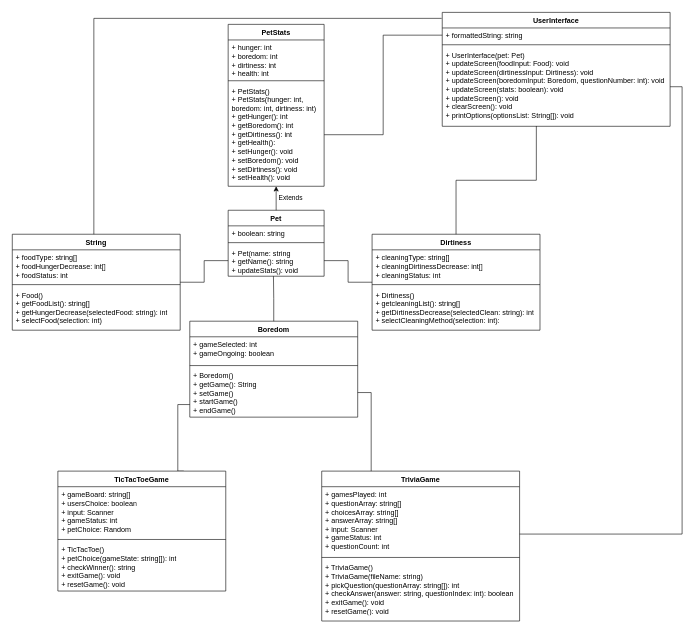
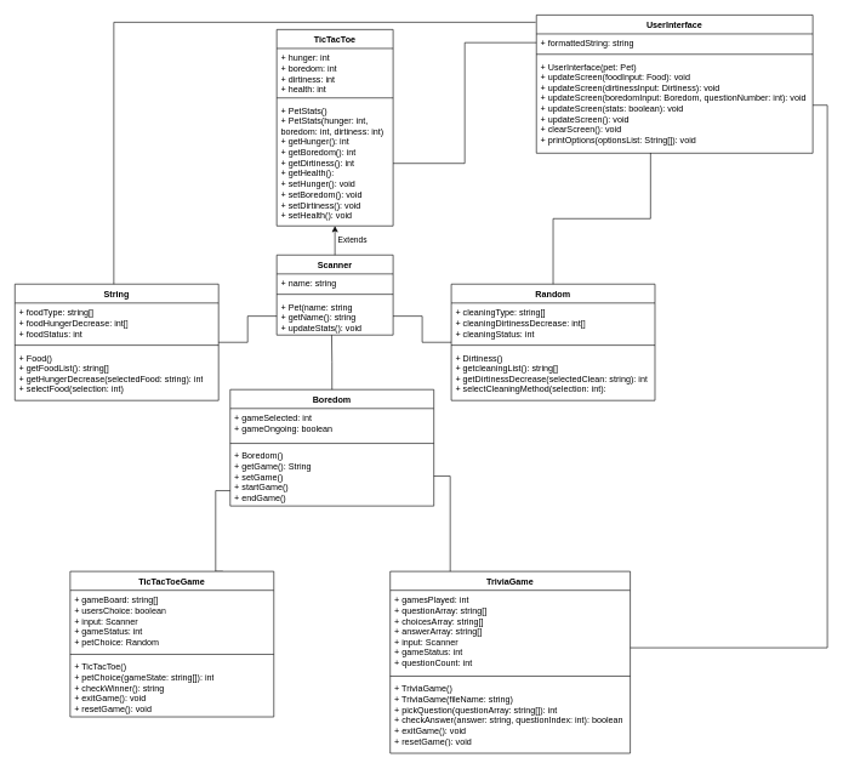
  <mxCell id="0" />
  <mxCell id="1" parent="0" />
- <mxCell id="2" value="Pet" style="swimlane;fontStyle=1;align=center;verticalAlign=top;childLayout=stackLayout;horizontal=1;startSize=26;horizontalStack=0;resizeParent=1;resizeParentMax=0;resizeLast=0;collapsible=1;marginBottom=0;whiteSpace=wrap;html=1;" parent="1" vertex="1"><mxGeometry x="380" y="350" width="160" height="110" as="geometry" /></mxCell>
- <mxCell id="3" value="+ boolean: string" style="text;strokeColor=none;fillColor=none;align=left;verticalAlign=top;spacingLeft=4;spacingRight=4;overflow=hidden;rotatable=0;points=[[0,0.5],[1,0.5]];portConstraint=eastwest;whiteSpace=wrap;html=1;" parent="2" vertex="1"><mxGeometry y="26" width="160" height="24" as="geometry" /></mxCell>
+ <mxCell id="2" value="Scanner" style="swimlane;fontStyle=1;align=center;verticalAlign=top;childLayout=stackLayout;horizontal=1;startSize=26;horizontalStack=0;resizeParent=1;resizeParentMax=0;resizeLast=0;collapsible=1;marginBottom=0;whiteSpace=wrap;html=1;" parent="1" vertex="1"><mxGeometry x="380" y="350" width="160" height="110" as="geometry" /></mxCell>
+ <mxCell id="3" value="+ name: string" style="text;strokeColor=none;fillColor=none;align=left;verticalAlign=top;spacingLeft=4;spacingRight=4;overflow=hidden;rotatable=0;points=[[0,0.5],[1,0.5]];portConstraint=eastwest;whiteSpace=wrap;html=1;" parent="2" vertex="1"><mxGeometry y="26" width="160" height="24" as="geometry" /></mxCell>
  <mxCell id="4" value="" style="line;strokeWidth=1;fillColor=none;align=left;verticalAlign=middle;spacingTop=-1;spacingLeft=3;spacingRight=3;rotatable=0;labelPosition=right;points=[];portConstraint=eastwest;strokeColor=inherit;" parent="2" vertex="1"><mxGeometry y="50" width="160" height="8" as="geometry" /></mxCell>
  <mxCell id="5" value="&lt;div&gt;+ Pet(name: string&lt;/div&gt;+ getName(): string&lt;div&gt;&lt;span style=&quot;background-color: transparent; color: light-dark(rgb(0, 0, 0), rgb(255, 255, 255));&quot;&gt;+ updateStats(): void&lt;/span&gt;&lt;span style=&quot;background-color: transparent; color: light-dark(rgb(0, 0, 0), rgb(255, 255, 255));&quot;&gt;&amp;nbsp;&lt;/span&gt;&lt;br&gt;&lt;/div&gt;" style="text;strokeColor=none;fillColor=none;align=left;verticalAlign=top;spacingLeft=4;spacingRight=4;overflow=hidden;rotatable=0;points=[[0,0.5],[1,0.5]];portConstraint=eastwest;whiteSpace=wrap;html=1;" parent="2" vertex="1"><mxGeometry y="58" width="160" height="52" as="geometry" /></mxCell>
  <mxCell id="6" style="edgeStyle=orthogonalEdgeStyle;rounded=0;orthogonalLoop=1;jettySize=auto;html=1;entryX=0;entryY=0.5;entryDx=0;entryDy=0;endArrow=none;startFill=0;" parent="1" source="7" target="5" edge="1"><mxGeometry relative="1" as="geometry" /></mxCell>
  <mxCell id="7" value="String" style="swimlane;fontStyle=1;align=center;verticalAlign=top;childLayout=stackLayout;horizontal=1;startSize=26;horizontalStack=0;resizeParent=1;resizeParentMax=0;resizeLast=0;collapsible=1;marginBottom=0;whiteSpace=wrap;html=1;" parent="1" vertex="1"><mxGeometry x="20" y="390" width="280" height="160" as="geometry" /></mxCell>
  <mxCell id="8" value="+ foodType: string[]&lt;div&gt;+ foodHungerDecrease: int[]&lt;/div&gt;&lt;div&gt;&lt;span style=&quot;background-color: transparent; color: light-dark(rgb(0, 0, 0), rgb(255, 255, 255));&quot;&gt;+ foodStatus: int&lt;/span&gt;&lt;br&gt;&lt;/div&gt;" style="text;strokeColor=none;fillColor=none;align=left;verticalAlign=top;spacingLeft=4;spacingRight=4;overflow=hidden;rotatable=0;points=[[0,0.5],[1,0.5]];portConstraint=eastwest;whiteSpace=wrap;html=1;" parent="7" vertex="1"><mxGeometry y="26" width="280" height="54" as="geometry" /></mxCell>
  <mxCell id="9" value="" style="line;strokeWidth=1;fillColor=none;align=left;verticalAlign=middle;spacingTop=-1;spacingLeft=3;spacingRight=3;rotatable=0;labelPosition=right;points=[];portConstraint=eastwest;strokeColor=inherit;" parent="7" vertex="1"><mxGeometry y="80" width="280" height="8" as="geometry" /></mxCell>
  <mxCell id="10" value="&lt;div&gt;+ Food()&lt;/div&gt;+ getFoodList(): string[]&lt;div&gt;&lt;span style=&quot;background-color: transparent; color: light-dark(rgb(0, 0, 0), rgb(255, 255, 255));&quot;&gt;+ getHungerDecrease(selectedFood: string): int&lt;/span&gt;&lt;br&gt;&lt;/div&gt;&lt;div&gt;+ selectFood(selection: int)&lt;br&gt;&lt;/div&gt;" style="text;strokeColor=none;fillColor=none;align=left;verticalAlign=top;spacingLeft=4;spacingRight=4;overflow=hidden;rotatable=0;points=[[0,0.5],[1,0.5]];portConstraint=eastwest;whiteSpace=wrap;html=1;" parent="7" vertex="1"><mxGeometry y="88" width="280" height="72" as="geometry" /></mxCell>
- <mxCell id="11" value="PetStats" style="swimlane;fontStyle=1;align=center;verticalAlign=top;childLayout=stackLayout;horizontal=1;startSize=26;horizontalStack=0;resizeParent=1;resizeParentMax=0;resizeLast=0;collapsible=1;marginBottom=0;whiteSpace=wrap;html=1;" parent="1" vertex="1"><mxGeometry x="380" y="40" width="160" height="270" as="geometry" /></mxCell>
+ <mxCell id="11" value="TicTacToe" style="swimlane;fontStyle=1;align=center;verticalAlign=top;childLayout=stackLayout;horizontal=1;startSize=26;horizontalStack=0;resizeParent=1;resizeParentMax=0;resizeLast=0;collapsible=1;marginBottom=0;whiteSpace=wrap;html=1;" parent="1" vertex="1"><mxGeometry x="380" y="40" width="160" height="270" as="geometry" /></mxCell>
  <mxCell id="12" value="&lt;div&gt;+ hunger: int&lt;/div&gt;&lt;div&gt;+ boredom: int&lt;/div&gt;&lt;div&gt;+ dirtiness: int&lt;/div&gt;&lt;div&gt;+ health: int&lt;/div&gt;" style="text;strokeColor=none;fillColor=none;align=left;verticalAlign=top;spacingLeft=4;spacingRight=4;overflow=hidden;rotatable=0;points=[[0,0.5],[1,0.5]];portConstraint=eastwest;whiteSpace=wrap;html=1;" parent="11" vertex="1"><mxGeometry y="26" width="160" height="64" as="geometry" /></mxCell>
  <mxCell id="13" value="" style="line;strokeWidth=1;fillColor=none;align=left;verticalAlign=middle;spacingTop=-1;spacingLeft=3;spacingRight=3;rotatable=0;labelPosition=right;points=[];portConstraint=eastwest;strokeColor=inherit;" parent="11" vertex="1"><mxGeometry y="90" width="160" height="8" as="geometry" /></mxCell>
  <mxCell id="14" value="&lt;div&gt;+ PetStats()&lt;/div&gt;&lt;div&gt;+ PetStats(hunger: int, boredom: int, dirtiness: int)&lt;br&gt;&lt;/div&gt;&lt;div&gt;+ getHunger(): int&lt;/div&gt;&lt;div&gt;+ getBoredom(): int&lt;/div&gt;&lt;div&gt;+ getDirtiness(): int&lt;/div&gt;&lt;div&gt;+ getHealth():&lt;/div&gt;&lt;div&gt;+ setHunger(): void&lt;/div&gt;&lt;div&gt;+ setBoredom(): void&lt;/div&gt;&lt;div&gt;+ setDirtiness(): void&lt;/div&gt;&lt;div&gt;+ setHealth(): void&lt;/div&gt;" style="text;strokeColor=none;fillColor=none;align=left;verticalAlign=top;spacingLeft=4;spacingRight=4;overflow=hidden;rotatable=0;points=[[0,0.5],[1,0.5]];portConstraint=eastwest;whiteSpace=wrap;html=1;" parent="11" vertex="1"><mxGeometry y="98" width="160" height="172" as="geometry" /></mxCell>
  <mxCell id="15" value="Extends" style="edgeStyle=orthogonalEdgeStyle;rounded=0;orthogonalLoop=1;jettySize=auto;html=1;entryX=0.5;entryY=1;entryDx=0;entryDy=0;entryPerimeter=0;spacingLeft=47;" parent="1" source="2" target="14" edge="1"><mxGeometry relative="1" as="geometry" /></mxCell>
  <mxCell id="16" value="UserInterface" style="swimlane;fontStyle=1;align=center;verticalAlign=top;childLayout=stackLayout;horizontal=1;startSize=26;horizontalStack=0;resizeParent=1;resizeParentMax=0;resizeLast=0;collapsible=1;marginBottom=0;whiteSpace=wrap;html=1;" parent="1" vertex="1"><mxGeometry x="737" y="20" width="380" height="190" as="geometry" /></mxCell>
  <mxCell id="17" value="+ formattedString: string" style="text;strokeColor=none;fillColor=none;align=left;verticalAlign=top;spacingLeft=4;spacingRight=4;overflow=hidden;rotatable=0;points=[[0,0.5],[1,0.5]];portConstraint=eastwest;whiteSpace=wrap;html=1;" parent="16" vertex="1"><mxGeometry y="26" width="380" height="24" as="geometry" /></mxCell>
  <mxCell id="18" value="" style="line;strokeWidth=1;fillColor=none;align=left;verticalAlign=middle;spacingTop=-1;spacingLeft=3;spacingRight=3;rotatable=0;labelPosition=right;points=[];portConstraint=eastwest;strokeColor=inherit;" parent="16" vertex="1"><mxGeometry y="50" width="380" height="8" as="geometry" /></mxCell>
  <mxCell id="19" value="&lt;div&gt;+ UserInterface(pet: Pet)&lt;/div&gt;+ updateScreen(foodInput: Food): void&lt;div&gt;+ updateScreen(dirtinessInput: Dirtiness): void&lt;/div&gt;&lt;div&gt;+ updateScreen(boredomInput: Boredom, questionNumber: int): void&lt;span style=&quot;background-color: transparent; color: light-dark(rgb(0, 0, 0), rgb(255, 255, 255));&quot;&gt;&amp;nbsp;&lt;/span&gt;&lt;/div&gt;&lt;div&gt;&lt;span style=&quot;background-color: transparent; color: light-dark(rgb(0, 0, 0), rgb(255, 255, 255));&quot;&gt;+ updateScreen(stats: boolean): void&amp;nbsp;&lt;/span&gt;&lt;/div&gt;&lt;div&gt;&lt;span style=&quot;background-color: transparent; color: light-dark(rgb(0, 0, 0), rgb(255, 255, 255));&quot;&gt;+ updateScreen(): void&lt;/span&gt;&lt;/div&gt;&lt;div&gt;+ clearScreen(): void&lt;/div&gt;&lt;div&gt;+ printOptions(optionsList: String[]): void&lt;/div&gt;" style="text;strokeColor=none;fillColor=none;align=left;verticalAlign=top;spacingLeft=4;spacingRight=4;overflow=hidden;rotatable=0;points=[[0,0.5],[1,0.5]];portConstraint=eastwest;whiteSpace=wrap;html=1;" parent="16" vertex="1"><mxGeometry y="58" width="380" height="132" as="geometry" /></mxCell>
  <mxCell id="20" style="edgeStyle=orthogonalEdgeStyle;rounded=0;orthogonalLoop=1;jettySize=auto;html=1;entryX=1;entryY=0.5;entryDx=0;entryDy=0;endArrow=none;startFill=0;" parent="1" source="21" target="5" edge="1"><mxGeometry relative="1" as="geometry" /></mxCell>
- <mxCell id="21" value="Dirtiness" style="swimlane;fontStyle=1;align=center;verticalAlign=top;childLayout=stackLayout;horizontal=1;startSize=26;horizontalStack=0;resizeParent=1;resizeParentMax=0;resizeLast=0;collapsible=1;marginBottom=0;whiteSpace=wrap;html=1;" parent="1" vertex="1"><mxGeometry x="620" y="390" width="280" height="160" as="geometry" /></mxCell>
+ <mxCell id="21" value="Random" style="swimlane;fontStyle=1;align=center;verticalAlign=top;childLayout=stackLayout;horizontal=1;startSize=26;horizontalStack=0;resizeParent=1;resizeParentMax=0;resizeLast=0;collapsible=1;marginBottom=0;whiteSpace=wrap;html=1;" parent="1" vertex="1"><mxGeometry x="620" y="390" width="280" height="160" as="geometry" /></mxCell>
  <mxCell id="22" value="+ cleaningType: string[]&lt;div&gt;+ cleaningDirtinessDecrease: int[]&lt;/div&gt;&lt;div&gt;+ cleaningStatus: int&lt;/div&gt;&lt;div&gt;&lt;br&gt;&lt;/div&gt;" style="text;strokeColor=none;fillColor=none;align=left;verticalAlign=top;spacingLeft=4;spacingRight=4;overflow=hidden;rotatable=0;points=[[0,0.5],[1,0.5]];portConstraint=eastwest;whiteSpace=wrap;html=1;" parent="21" vertex="1"><mxGeometry y="26" width="280" height="54" as="geometry" /></mxCell>
  <mxCell id="23" value="" style="line;strokeWidth=1;fillColor=none;align=left;verticalAlign=middle;spacingTop=-1;spacingLeft=3;spacingRight=3;rotatable=0;labelPosition=right;points=[];portConstraint=eastwest;strokeColor=inherit;" parent="21" vertex="1"><mxGeometry y="80" width="280" height="8" as="geometry" /></mxCell>
  <mxCell id="24" value="&lt;div&gt;+ Dirtiness()&lt;/div&gt;&lt;div&gt;+ getcleaningList(): string[]&lt;/div&gt;&lt;div&gt;+ getDirtinessDecrease(selectedClean: string): int&lt;/div&gt;&lt;div&gt;+ selectCleaningMethod(selection: int):&amp;nbsp;&lt;/div&gt;" style="text;strokeColor=none;fillColor=none;align=left;verticalAlign=top;spacingLeft=4;spacingRight=4;overflow=hidden;rotatable=0;points=[[0,0.5],[1,0.5]];portConstraint=eastwest;whiteSpace=wrap;html=1;" parent="21" vertex="1"><mxGeometry y="88" width="280" height="72" as="geometry" /></mxCell>
  <mxCell id="25" value="Boredom" style="swimlane;fontStyle=1;align=center;verticalAlign=top;childLayout=stackLayout;horizontal=1;startSize=26;horizontalStack=0;resizeParent=1;resizeParentMax=0;resizeLast=0;collapsible=1;marginBottom=0;whiteSpace=wrap;html=1;" parent="1" vertex="1"><mxGeometry x="316" y="535" width="280" height="160" as="geometry" /></mxCell>
  <mxCell id="26" value="+ gameSelected: int&lt;div&gt;+ gameOngoing: boolean&lt;/div&gt;" style="text;strokeColor=none;fillColor=none;align=left;verticalAlign=top;spacingLeft=4;spacingRight=4;overflow=hidden;rotatable=0;points=[[0,0.5],[1,0.5]];portConstraint=eastwest;whiteSpace=wrap;html=1;" parent="25" vertex="1"><mxGeometry y="26" width="280" height="44" as="geometry" /></mxCell>
  <mxCell id="27" value="" style="line;strokeWidth=1;fillColor=none;align=left;verticalAlign=middle;spacingTop=-1;spacingLeft=3;spacingRight=3;rotatable=0;labelPosition=right;points=[];portConstraint=eastwest;strokeColor=inherit;" parent="25" vertex="1"><mxGeometry y="70" width="280" height="8" as="geometry" /></mxCell>
  <mxCell id="28" value="+ Boredom()&lt;div&gt;+ getGame(): String&lt;/div&gt;&lt;div&gt;+ setGame()&lt;/div&gt;&lt;div&gt;+ startGame()&lt;/div&gt;&lt;div&gt;+ endGame()&lt;/div&gt;" style="text;strokeColor=none;fillColor=none;align=left;verticalAlign=top;spacingLeft=4;spacingRight=4;overflow=hidden;rotatable=0;points=[[0,0.5],[1,0.5]];portConstraint=eastwest;whiteSpace=wrap;html=1;" parent="25" vertex="1"><mxGeometry y="78" width="280" height="82" as="geometry" /></mxCell>
  <mxCell id="29" style="edgeStyle=orthogonalEdgeStyle;rounded=0;orthogonalLoop=1;jettySize=auto;html=1;exitX=0.75;exitY=0;exitDx=0;exitDy=0;strokeColor=default;strokeWidth=1;endArrow=none;startFill=0;" parent="1" source="30" target="28" edge="1"><mxGeometry relative="1" as="geometry"><Array as="points"><mxPoint x="296" y="785" /><mxPoint x="296" y="674" /></Array></mxGeometry></mxCell>
  <mxCell id="30" value="TicTacToeGame" style="swimlane;fontStyle=1;align=center;verticalAlign=top;childLayout=stackLayout;horizontal=1;startSize=26;horizontalStack=0;resizeParent=1;resizeParentMax=0;resizeLast=0;collapsible=1;marginBottom=0;whiteSpace=wrap;html=1;" parent="1" vertex="1"><mxGeometry x="96" y="785" width="280" height="200" as="geometry" /></mxCell>
  <mxCell id="31" value="+ gameBoard: string[]&lt;div&gt;+ usersChoice: boolean&lt;/div&gt;&lt;div&gt;+ input: Scanner&lt;/div&gt;&lt;div&gt;+ gameStatus: int&lt;/div&gt;&lt;div&gt;+ petChoice: Random&lt;/div&gt;" style="text;strokeColor=none;fillColor=none;align=left;verticalAlign=top;spacingLeft=4;spacingRight=4;overflow=hidden;rotatable=0;points=[[0,0.5],[1,0.5]];portConstraint=eastwest;whiteSpace=wrap;html=1;" parent="30" vertex="1"><mxGeometry y="26" width="280" height="84" as="geometry" /></mxCell>
  <mxCell id="32" value="" style="line;strokeWidth=1;fillColor=none;align=left;verticalAlign=middle;spacingTop=-1;spacingLeft=3;spacingRight=3;rotatable=0;labelPosition=right;points=[];portConstraint=eastwest;strokeColor=inherit;" parent="30" vertex="1"><mxGeometry y="110" width="280" height="8" as="geometry" /></mxCell>
  <mxCell id="33" value="&lt;div&gt;+ TicTacToe()&lt;/div&gt;&lt;div&gt;+ petChoice(gameState: string[]): int&lt;/div&gt;&lt;div&gt;+ checkWinner(): string&lt;/div&gt;&lt;div&gt;+ exitGame(): void&lt;/div&gt;&lt;div&gt;+ resetGame(): void&lt;/div&gt;" style="text;strokeColor=none;fillColor=none;align=left;verticalAlign=top;spacingLeft=4;spacingRight=4;overflow=hidden;rotatable=0;points=[[0,0.5],[1,0.5]];portConstraint=eastwest;whiteSpace=wrap;html=1;" parent="30" vertex="1"><mxGeometry y="118" width="280" height="82" as="geometry" /></mxCell>
  <mxCell id="34" value="TriviaGame" style="swimlane;fontStyle=1;align=center;verticalAlign=top;childLayout=stackLayout;horizontal=1;startSize=26;horizontalStack=0;resizeParent=1;resizeParentMax=0;resizeLast=0;collapsible=1;marginBottom=0;whiteSpace=wrap;html=1;" parent="1" vertex="1"><mxGeometry x="536" y="785" width="330" height="250" as="geometry" /></mxCell>
  <mxCell id="35" value="+ gamesPlayed: int&lt;div&gt;+ questionArray: string[]&lt;/div&gt;&lt;div&gt;+ choicesArray: string[]&lt;/div&gt;&lt;div&gt;&lt;span style=&quot;background-color: transparent; color: light-dark(rgb(0, 0, 0), rgb(255, 255, 255));&quot;&gt;+ answerArray: string[]&lt;/span&gt;&lt;br&gt;&lt;/div&gt;&lt;div&gt;+ input: Scanner&lt;/div&gt;&lt;div&gt;+ gameStatus: int&lt;/div&gt;&lt;div&gt;+ questionCount: int&lt;/div&gt;" style="text;strokeColor=none;fillColor=none;align=left;verticalAlign=top;spacingLeft=4;spacingRight=4;overflow=hidden;rotatable=0;points=[[0,0.5],[1,0.5]];portConstraint=eastwest;whiteSpace=wrap;html=1;" parent="34" vertex="1"><mxGeometry y="26" width="330" height="114" as="geometry" /></mxCell>
  <mxCell id="36" value="" style="line;strokeWidth=1;fillColor=none;align=left;verticalAlign=middle;spacingTop=-1;spacingLeft=3;spacingRight=3;rotatable=0;labelPosition=right;points=[];portConstraint=eastwest;strokeColor=inherit;" parent="34" vertex="1"><mxGeometry y="140" width="330" height="8" as="geometry" /></mxCell>
  <mxCell id="37" value="&lt;div&gt;+ TriviaGame()&lt;/div&gt;&lt;div&gt;+ TriviaGame(fileName: string)&lt;/div&gt;&lt;div&gt;+ pickQuestion(questionArray: string[]): int&lt;/div&gt;&lt;div&gt;+ checkAnswer(answer: string, questionIndex: int): boolean&lt;/div&gt;&lt;div&gt;+ exitGame(): void&lt;/div&gt;&lt;div&gt;+ resetGame(): void&lt;/div&gt;" style="text;strokeColor=none;fillColor=none;align=left;verticalAlign=top;spacingLeft=4;spacingRight=4;overflow=hidden;rotatable=0;points=[[0,0.5],[1,0.5]];portConstraint=eastwest;whiteSpace=wrap;html=1;" parent="34" vertex="1"><mxGeometry y="148" width="330" height="102" as="geometry" /></mxCell>
  <mxCell id="38" style="edgeStyle=orthogonalEdgeStyle;rounded=0;orthogonalLoop=1;jettySize=auto;html=1;exitX=0.25;exitY=0;exitDx=0;exitDy=0;entryX=1;entryY=0.5;entryDx=0;entryDy=0;endArrow=none;startFill=0;" parent="1" source="34" target="28" edge="1"><mxGeometry relative="1" as="geometry" /></mxCell>
  <mxCell id="39" style="edgeStyle=orthogonalEdgeStyle;rounded=0;orthogonalLoop=1;jettySize=auto;html=1;exitX=0.5;exitY=0;exitDx=0;exitDy=0;entryX=0.472;entryY=0.999;entryDx=0;entryDy=0;entryPerimeter=0;endArrow=none;startFill=0;" parent="1" source="25" target="5" edge="1"><mxGeometry relative="1" as="geometry" /></mxCell>
  <mxCell id="40" style="edgeStyle=orthogonalEdgeStyle;rounded=0;orthogonalLoop=1;jettySize=auto;html=1;entryX=0;entryY=0.5;entryDx=0;entryDy=0;endArrow=none;startFill=0;" parent="1" source="14" target="17" edge="1"><mxGeometry relative="1" as="geometry" /></mxCell>
  <mxCell id="41" style="edgeStyle=orthogonalEdgeStyle;rounded=0;orthogonalLoop=1;jettySize=auto;html=1;entryX=0.413;entryY=0.997;entryDx=0;entryDy=0;entryPerimeter=0;endArrow=none;startFill=0;" parent="1" source="21" target="19" edge="1"><mxGeometry relative="1" as="geometry" /></mxCell>
  <mxCell id="42" style="edgeStyle=orthogonalEdgeStyle;rounded=0;orthogonalLoop=1;jettySize=auto;html=1;entryX=1;entryY=0.5;entryDx=0;entryDy=0;endArrow=none;startFill=0;" parent="1" target="19" edge="1"><mxGeometry relative="1" as="geometry"><mxPoint x="866" y="890" as="sourcePoint" /><Array as="points"><mxPoint x="1137" y="890" /><mxPoint x="1137" y="144" /></Array></mxGeometry></mxCell>
  <mxCell id="43" style="edgeStyle=orthogonalEdgeStyle;rounded=0;orthogonalLoop=1;jettySize=auto;html=1;endArrow=none;startFill=0;" parent="1" source="7" edge="1"><mxGeometry relative="1" as="geometry"><mxPoint x="736" y="30" as="targetPoint" /><Array as="points"><mxPoint x="156" y="30" /></Array></mxGeometry></mxCell>
